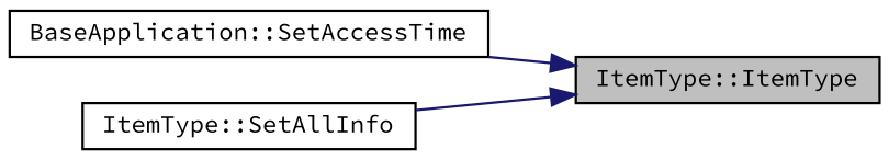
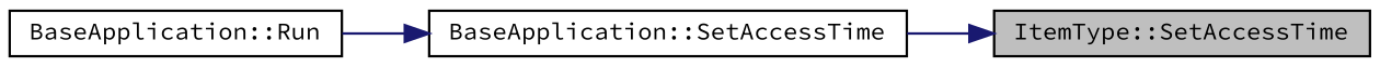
  digraph {
    fontname="Source Code Pro"
    rankdir=RL
    node [color=black fillcolor=white fontname="Source Code Pro" fontsize=10 shape=record style=filled]
    edge [color=midnightblue dir=back fontname="Source Code Pro" fontsize=10 labelfontname=Helvetica labelfontsize=10 style=solid]
-   n1 [fillcolor=grey75 fontcolor=black height=0.2 label="ItemType::ItemType" width=0.4]
+   n1 [fillcolor=grey75 fontcolor=black height=0.2 label="ItemType::SetAccessTime" width=0.4]
    n2 [height=0.2 label="BaseApplication::SetAccessTime" width=0.4]
-   n3 [height=0.2 label="ItemType::SetAllInfo" width=0.4]
+   n4 [height=0.2 label="BaseApplication::Run" width=0.4]
    n1 -> n2
-   n1 -> n3
+   n2 -> n4
  }
